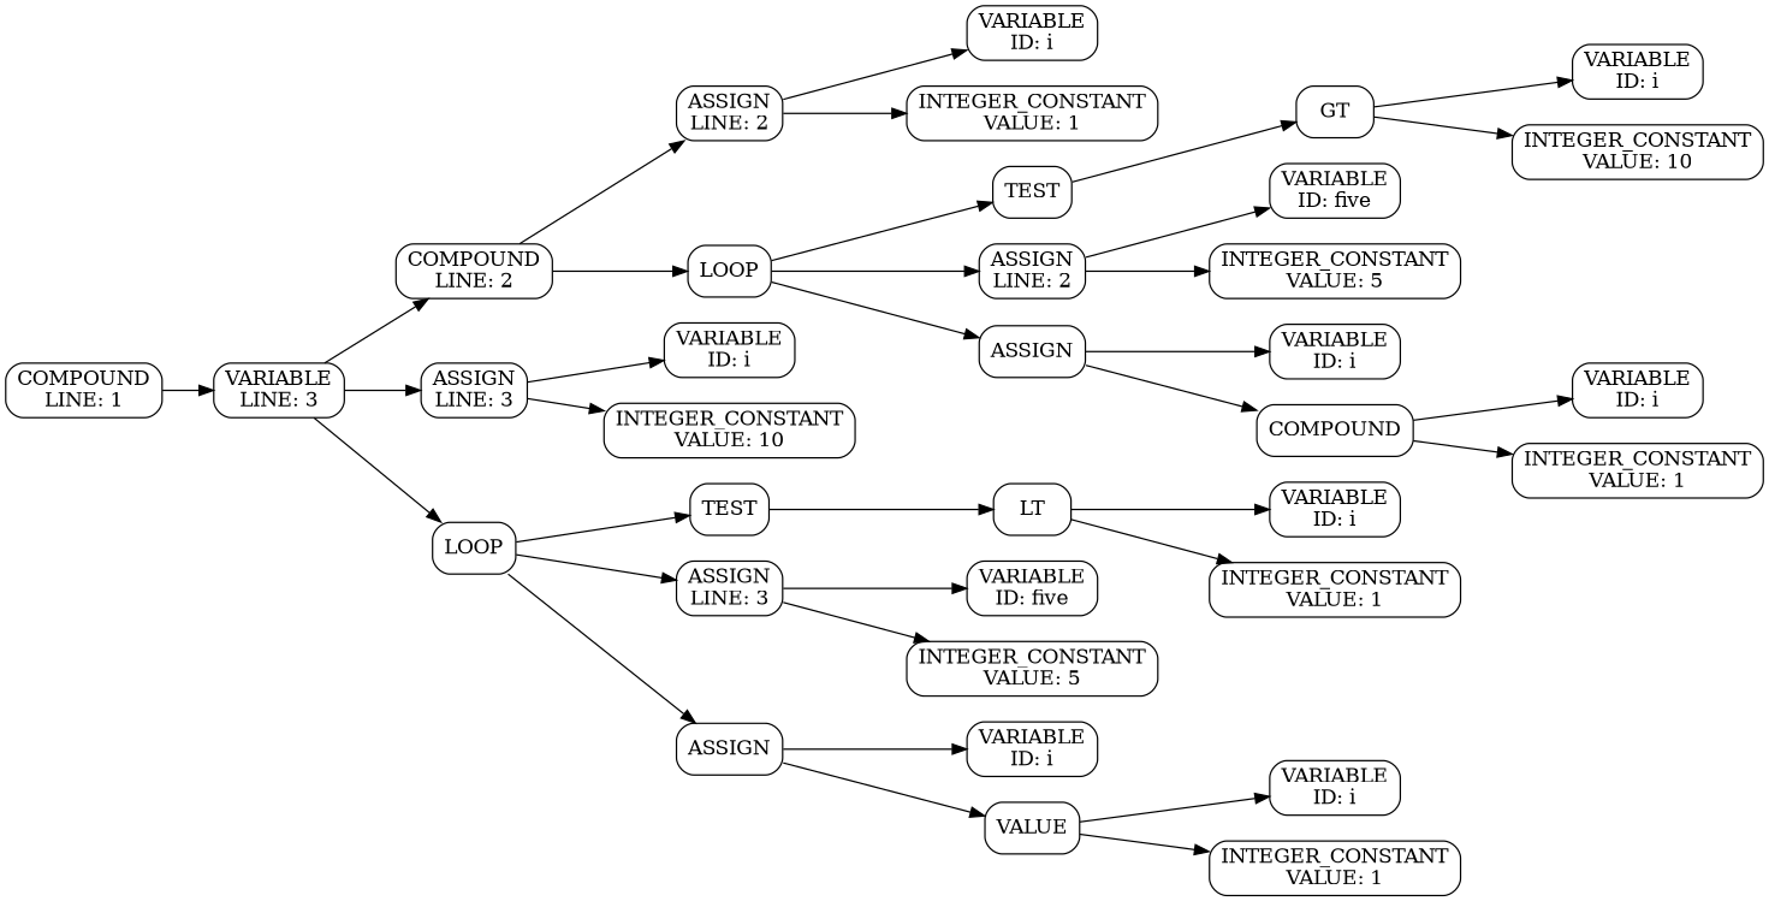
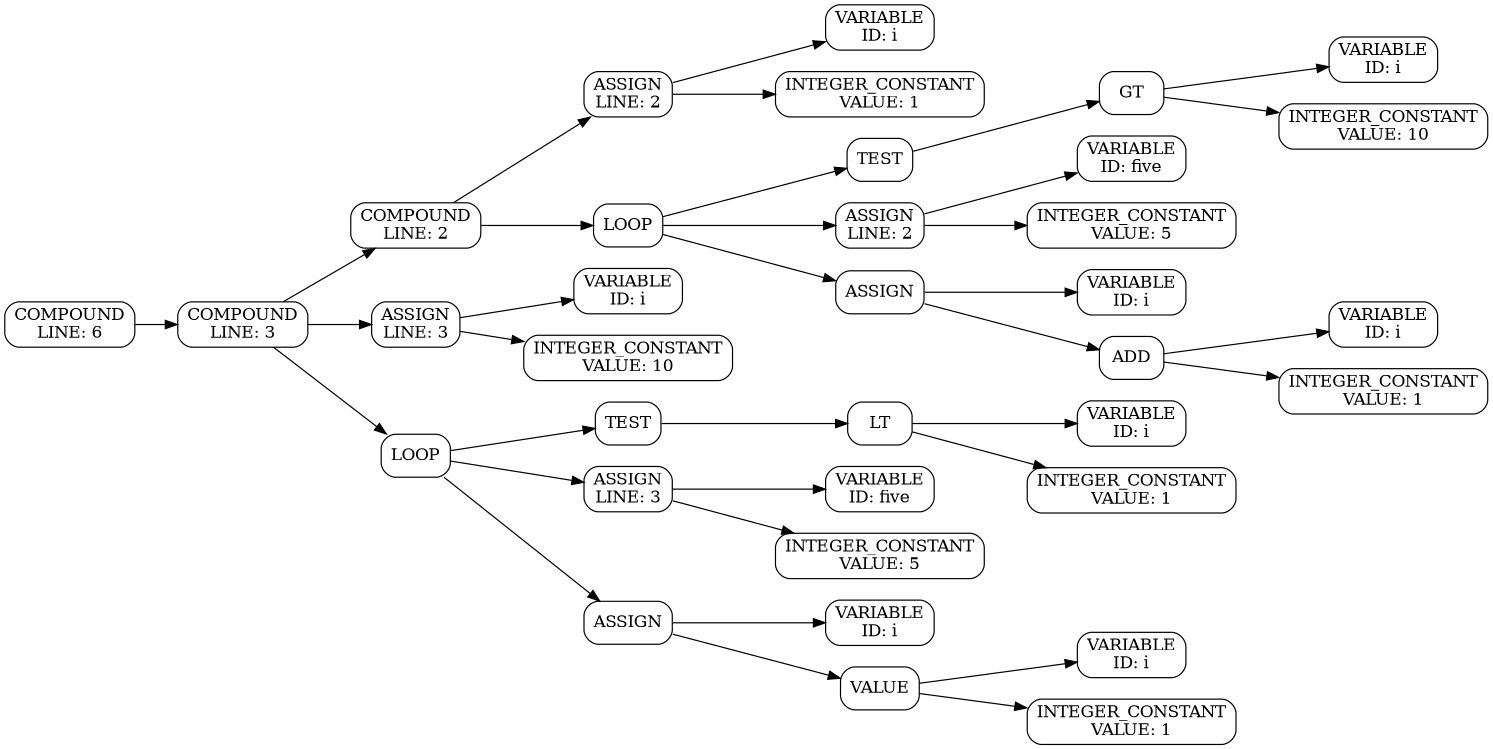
  digraph {
    rankdir=LR
    node [shape=box style=rounded]
-   n1 [label="COMPOUND\nLINE: 1"]
+   n1 [label="COMPOUND\nLINE: 6"]
    n2 [label="COMPOUND\nLINE: 2"]
    n3 [label="ASSIGN\nLINE: 2"]
    n4 [label="VARIABLE\nID: i"]
    n5 [label="INTEGER_CONSTANT\nVALUE: 1"]
    n6 [label=LOOP]
    n7 [label=TEST]
    n8 [label=GT]
    n9 [label="VARIABLE\nID: i"]
    n10 [label="INTEGER_CONSTANT\nVALUE: 10"]
    n11 [label="ASSIGN\nLINE: 2"]
    n12 [label="VARIABLE\nID: five"]
    n13 [label="INTEGER_CONSTANT\nVALUE: 5"]
    n14 [label=ASSIGN]
    n15 [label="VARIABLE\nID: i"]
-   n16 [label=COMPOUND]
+   n16 [label=ADD]
    n17 [label="VARIABLE\nID: i"]
    n18 [label="INTEGER_CONSTANT\nVALUE: 1"]
-   n19 [label="VARIABLE\nLINE: 3"]
+   n19 [label="COMPOUND\nLINE: 3"]
    n20 [label="ASSIGN\nLINE: 3"]
    n21 [label="VARIABLE\nID: i"]
    n22 [label="INTEGER_CONSTANT\nVALUE: 10"]
    n23 [label=LOOP]
    n24 [label=TEST]
    n25 [label=LT]
    n26 [label="VARIABLE\nID: i"]
    n27 [label="INTEGER_CONSTANT\nVALUE: 1"]
    n28 [label="ASSIGN\nLINE: 3"]
    n29 [label="VARIABLE\nID: five"]
    n30 [label="INTEGER_CONSTANT\nVALUE: 5"]
    n31 [label=ASSIGN]
    n32 [label="VARIABLE\nID: i"]
    n33 [label=VALUE]
    n34 [label="VARIABLE\nID: i"]
    n35 [label="INTEGER_CONSTANT\nVALUE: 1"]
    subgraph sub_1 {
      n1
      n2
      n3
      n4
      n5
      n6
      n7
      n8
      n9
      n10
      n11
      n12
      n13
      n14
      n15
      n16
      n17
      n18
      n19
      n20
      n21
      n22
      n23
      n24
      n25
      n26
      n27
      n28
      n29
      n30
      n31
      n32
      n33
      n34
      n35
    }
    n1 -> n19
    n2 -> n3
    n2 -> n6
    n3 -> n4
    n3 -> n5
    n6 -> n7
    n6 -> n11
    n6 -> n14
    n7 -> n8
    n8 -> n9
    n8 -> n10
    n11 -> n12
    n11 -> n13
    n14 -> n15
    n14 -> n16
    n16 -> n17
    n16 -> n18
    n19 -> n2
    n19 -> n20
    n19 -> n23
    n20 -> n21
    n20 -> n22
    n23 -> n24
    n23 -> n28
    n23 -> n31
    n24 -> n25
    n25 -> n26
    n25 -> n27
    n28 -> n29
    n28 -> n30
    n31 -> n32
    n31 -> n33
    n33 -> n34
    n33 -> n35
  }
